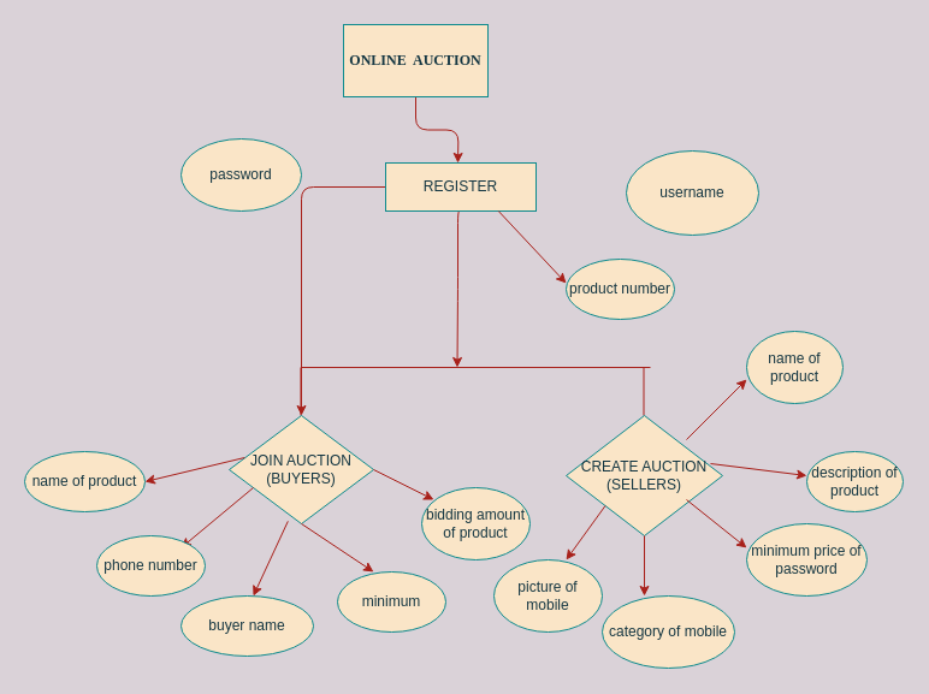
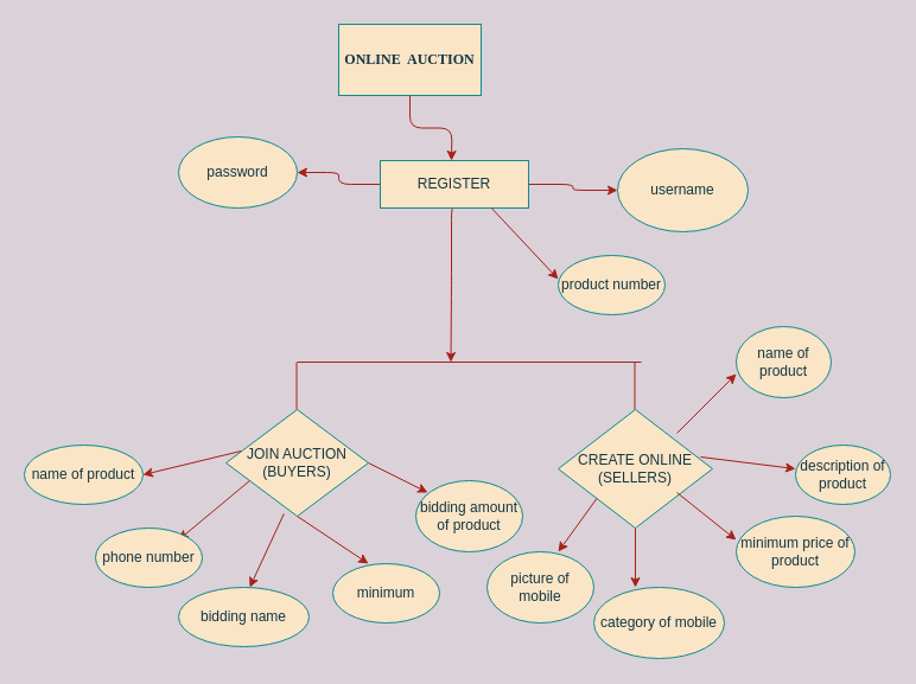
  <mxCell id="0" />
  <mxCell id="1" parent="0" />
  <mxCell id="2" value="" style="edgeStyle=orthogonalEdgeStyle;curved=0;rounded=1;sketch=0;orthogonalLoop=1;jettySize=auto;html=1;fontColor=#143642;strokeColor=#A8201A;fillColor=#FAE5C7;labelBackgroundColor=#DAD2D8;" edge="1" parent="1" source="4"><mxGeometry relative="1" as="geometry"><mxPoint x="380" y="135" as="targetPoint" /></mxGeometry></mxCell>
  <mxCell id="3" style="edgeStyle=orthogonalEdgeStyle;curved=0;rounded=1;sketch=0;orthogonalLoop=1;jettySize=auto;html=1;fontColor=#143642;strokeColor=#A8201A;fillColor=#FAE5C7;exitX=0.5;exitY=1;exitDx=0;exitDy=0;" edge="1" parent="1" source="11"><mxGeometry relative="1" as="geometry"><mxPoint x="379.5" y="305" as="targetPoint" /><mxPoint x="379.5" y="255" as="sourcePoint" /><Array as="points"><mxPoint x="380" y="175" /><mxPoint x="380" y="240" /></Array></mxGeometry></mxCell>
  <mxCell id="4" value="ONLINE&amp;nbsp; AUCTION" style="rounded=0;whiteSpace=wrap;html=1;sketch=0;fontColor=#143642;strokeColor=#0F8B8D;fillColor=#FAE5C7;fontStyle=1;fontFamily=Times New Roman;" vertex="1" parent="1"><mxGeometry x="285" y="20" width="120" height="60" as="geometry" /></mxCell>
  <mxCell id="5" value="" style="endArrow=none;html=1;rounded=1;sketch=0;fontColor=#143642;strokeColor=#A8201A;fillColor=#FAE5C7;curved=0;" edge="1" parent="1"><mxGeometry width="50" height="50" relative="1" as="geometry"><mxPoint x="250" y="305" as="sourcePoint" /><mxPoint x="540" y="305" as="targetPoint" /></mxGeometry></mxCell>
  <mxCell id="6" value="" style="endArrow=none;html=1;rounded=1;sketch=0;fontColor=#143642;strokeColor=#A8201A;fillColor=#FAE5C7;curved=0;" edge="1" parent="1"><mxGeometry width="50" height="50" relative="1" as="geometry"><mxPoint x="249.5" y="345" as="sourcePoint" /><mxPoint x="249.5" y="305" as="targetPoint" /></mxGeometry></mxCell>
  <mxCell id="7" value="" style="endArrow=none;html=1;rounded=1;sketch=0;fontColor=#143642;strokeColor=#A8201A;fillColor=#FAE5C7;curved=0;" edge="1" parent="1"><mxGeometry width="50" height="50" relative="1" as="geometry"><mxPoint x="534.5" y="345" as="sourcePoint" /><mxPoint x="534.5" y="305" as="targetPoint" /></mxGeometry></mxCell>
  <mxCell id="8" value="JOIN AUCTION&lt;br&gt;(BUYERS)" style="rhombus;whiteSpace=wrap;html=1;rounded=0;sketch=0;fontColor=#143642;strokeColor=#0F8B8D;fillColor=#FAE5C7;" vertex="1" parent="1"><mxGeometry x="190" y="345" width="120" height="90" as="geometry" /></mxCell>
- <mxCell id="10" value="" style="edgeStyle=orthogonalEdgeStyle;curved=0;rounded=1;sketch=0;orthogonalLoop=1;jettySize=auto;html=1;fontColor=#143642;strokeColor=#A8201A;fillColor=#FAE5C7;" edge="1" parent="1" source="11" target="8"><mxGeometry relative="1" as="geometry" /></mxCell>
+ <mxCell id="9" value="" style="edgeStyle=orthogonalEdgeStyle;curved=0;rounded=1;sketch=0;orthogonalLoop=1;jettySize=auto;html=1;fontColor=#143642;strokeColor=#A8201A;fillColor=#FAE5C7;" edge="1" parent="1" source="11" target="12"><mxGeometry relative="1" as="geometry" /></mxCell>
+ <mxCell id="10" value="" style="edgeStyle=orthogonalEdgeStyle;curved=0;rounded=1;sketch=0;orthogonalLoop=1;jettySize=auto;html=1;fontColor=#143642;strokeColor=#A8201A;fillColor=#FAE5C7;" edge="1" parent="1" source="11" target="13"><mxGeometry relative="1" as="geometry" /></mxCell>
  <mxCell id="11" value="REGISTER" style="rounded=0;whiteSpace=wrap;html=1;sketch=0;fontColor=#143642;strokeColor=#0F8B8D;fillColor=#FAE5C7;" vertex="1" parent="1"><mxGeometry x="320" y="135" width="125" height="40" as="geometry" /></mxCell>
  <mxCell id="12" value="username" style="ellipse;whiteSpace=wrap;html=1;fillColor=#FAE5C7;strokeColor=#0F8B8D;fontColor=#143642;rounded=0;sketch=0;" vertex="1" parent="1"><mxGeometry x="520" y="125" width="110" height="70" as="geometry" /></mxCell>
  <mxCell id="13" value="password" style="ellipse;whiteSpace=wrap;html=1;fillColor=#FAE5C7;strokeColor=#0F8B8D;fontColor=#143642;rounded=0;sketch=0;" vertex="1" parent="1"><mxGeometry x="150" y="115" width="100" height="60" as="geometry" /></mxCell>
  <mxCell id="14" value="" style="endArrow=classic;html=1;rounded=1;sketch=0;fontColor=#143642;strokeColor=#A8201A;fillColor=#FAE5C7;curved=0;exitX=0.75;exitY=1;exitDx=0;exitDy=0;" edge="1" parent="1" source="11"><mxGeometry width="50" height="50" relative="1" as="geometry"><mxPoint x="360" y="345" as="sourcePoint" /><mxPoint x="470" y="235" as="targetPoint" /></mxGeometry></mxCell>
  <mxCell id="15" value="product number" style="ellipse;whiteSpace=wrap;html=1;rounded=0;sketch=0;fontColor=#143642;strokeColor=#0F8B8D;fillColor=#FAE5C7;" vertex="1" parent="1"><mxGeometry x="470" y="215" width="90" height="50" as="geometry" /></mxCell>
- <mxCell id="16" value="CREATE AUCTION&lt;br&gt;(SELLERS)" style="rhombus;whiteSpace=wrap;html=1;rounded=0;sketch=0;fontColor=#143642;strokeColor=#0F8B8D;fillColor=#FAE5C7;" vertex="1" parent="1"><mxGeometry x="470" y="345" width="130" height="100" as="geometry" /></mxCell>
+ <mxCell id="16" value="CREATE ONLINE&lt;br&gt;(SELLERS)" style="rhombus;whiteSpace=wrap;html=1;rounded=0;sketch=0;fontColor=#143642;strokeColor=#0F8B8D;fillColor=#FAE5C7;" vertex="1" parent="1"><mxGeometry x="470" y="345" width="130" height="100" as="geometry" /></mxCell>
  <mxCell id="17" value="" style="endArrow=classic;html=1;rounded=1;sketch=0;fontColor=#143642;strokeColor=#A8201A;fillColor=#FAE5C7;curved=0;exitX=0.5;exitY=1;exitDx=0;exitDy=0;" edge="1" parent="1" source="8"><mxGeometry width="50" height="50" relative="1" as="geometry"><mxPoint x="360" y="315" as="sourcePoint" /><mxPoint x="310" y="475" as="targetPoint" /></mxGeometry></mxCell>
  <mxCell id="18" value="" style="endArrow=classic;html=1;rounded=1;sketch=0;fontColor=#143642;strokeColor=#A8201A;fillColor=#FAE5C7;curved=0;" edge="1" parent="1"><mxGeometry width="50" height="50" relative="1" as="geometry"><mxPoint x="210" y="405" as="sourcePoint" /><mxPoint x="150" y="455" as="targetPoint" /></mxGeometry></mxCell>
  <mxCell id="19" value="" style="endArrow=classic;html=1;rounded=1;sketch=0;fontColor=#143642;strokeColor=#A8201A;fillColor=#FAE5C7;curved=0;exitX=0.407;exitY=0.976;exitDx=0;exitDy=0;exitPerimeter=0;" edge="1" parent="1" source="8"><mxGeometry width="50" height="50" relative="1" as="geometry"><mxPoint x="360" y="315" as="sourcePoint" /><mxPoint x="210" y="495" as="targetPoint" /></mxGeometry></mxCell>
  <mxCell id="20" value="name of product" style="ellipse;whiteSpace=wrap;html=1;rounded=0;sketch=0;fontColor=#143642;strokeColor=#0F8B8D;fillColor=#FAE5C7;" vertex="1" parent="1"><mxGeometry x="20" y="375" width="100" height="50" as="geometry" /></mxCell>
  <mxCell id="21" value="phone number" style="ellipse;whiteSpace=wrap;html=1;rounded=0;sketch=0;fontColor=#143642;strokeColor=#0F8B8D;fillColor=#FAE5C7;" vertex="1" parent="1"><mxGeometry x="80" y="445" width="90" height="50" as="geometry" /></mxCell>
- <mxCell id="22" value="buyer name" style="ellipse;whiteSpace=wrap;html=1;rounded=0;sketch=0;fontColor=#143642;strokeColor=#0F8B8D;fillColor=#FAE5C7;" vertex="1" parent="1"><mxGeometry x="150" y="495" width="110" height="50" as="geometry" /></mxCell>
+ <mxCell id="22" value="bidding name" style="ellipse;whiteSpace=wrap;html=1;rounded=0;sketch=0;fontColor=#143642;strokeColor=#0F8B8D;fillColor=#FAE5C7;" vertex="1" parent="1"><mxGeometry x="150" y="495" width="110" height="50" as="geometry" /></mxCell>
  <mxCell id="23" value="" style="endArrow=classic;html=1;rounded=1;sketch=0;fontColor=#143642;strokeColor=#A8201A;fillColor=#FAE5C7;curved=0;exitX=1;exitY=0.5;exitDx=0;exitDy=0;" edge="1" parent="1" source="8"><mxGeometry width="50" height="50" relative="1" as="geometry"><mxPoint x="360" y="335" as="sourcePoint" /><mxPoint x="360" y="415" as="targetPoint" /></mxGeometry></mxCell>
  <mxCell id="24" value="minimum" style="ellipse;whiteSpace=wrap;html=1;rounded=0;sketch=0;fontColor=#143642;strokeColor=#0F8B8D;fillColor=#FAE5C7;" vertex="1" parent="1"><mxGeometry x="280" y="475" width="90" height="50" as="geometry" /></mxCell>
  <mxCell id="25" value="bidding amount of product" style="ellipse;whiteSpace=wrap;html=1;rounded=0;sketch=0;fontColor=#143642;strokeColor=#0F8B8D;fillColor=#FAE5C7;" vertex="1" parent="1"><mxGeometry x="350" y="405" width="90" height="60" as="geometry" /></mxCell>
  <mxCell id="26" value="" style="endArrow=classic;html=1;rounded=1;sketch=0;fontColor=#143642;strokeColor=#A8201A;fillColor=#FAE5C7;curved=0;exitX=0.107;exitY=0.389;exitDx=0;exitDy=0;exitPerimeter=0;entryX=1;entryY=0.5;entryDx=0;entryDy=0;" edge="1" parent="1" source="8" target="20"><mxGeometry width="50" height="50" relative="1" as="geometry"><mxPoint x="360" y="335" as="sourcePoint" /><mxPoint x="410" y="285" as="targetPoint" /></mxGeometry></mxCell>
  <mxCell id="27" value="" style="endArrow=classic;html=1;rounded=1;sketch=0;fontColor=#143642;strokeColor=#A8201A;fillColor=#FAE5C7;curved=0;" edge="1" parent="1"><mxGeometry width="50" height="50" relative="1" as="geometry"><mxPoint x="570" y="365" as="sourcePoint" /><mxPoint x="620" y="315" as="targetPoint" /></mxGeometry></mxCell>
  <mxCell id="28" value="" style="endArrow=classic;html=1;rounded=1;sketch=0;fontColor=#143642;strokeColor=#A8201A;fillColor=#FAE5C7;curved=0;" edge="1" parent="1"><mxGeometry width="50" height="50" relative="1" as="geometry"><mxPoint x="570" y="415" as="sourcePoint" /><mxPoint x="620" y="455" as="targetPoint" /></mxGeometry></mxCell>
  <mxCell id="29" value="" style="endArrow=classic;html=1;rounded=1;sketch=0;fontColor=#143642;strokeColor=#A8201A;fillColor=#FAE5C7;curved=0;exitX=0.923;exitY=0.4;exitDx=0;exitDy=0;exitPerimeter=0;" edge="1" parent="1" source="16"><mxGeometry width="50" height="50" relative="1" as="geometry"><mxPoint x="360" y="335" as="sourcePoint" /><mxPoint x="670" y="395" as="targetPoint" /></mxGeometry></mxCell>
  <mxCell id="30" value="" style="endArrow=classic;html=1;rounded=1;sketch=0;fontColor=#143642;strokeColor=#A8201A;fillColor=#FAE5C7;curved=0;" edge="1" parent="1"><mxGeometry width="50" height="50" relative="1" as="geometry"><mxPoint x="535" y="445" as="sourcePoint" /><mxPoint x="535" y="495" as="targetPoint" /></mxGeometry></mxCell>
  <mxCell id="31" value="" style="endArrow=classic;html=1;rounded=1;sketch=0;fontColor=#143642;strokeColor=#A8201A;fillColor=#FAE5C7;curved=0;exitX=0;exitY=1;exitDx=0;exitDy=0;" edge="1" parent="1" source="16"><mxGeometry width="50" height="50" relative="1" as="geometry"><mxPoint x="360" y="335" as="sourcePoint" /><mxPoint x="470" y="465" as="targetPoint" /></mxGeometry></mxCell>
- <mxCell id="32" value="minimum price of password" style="ellipse;whiteSpace=wrap;html=1;rounded=0;sketch=0;fontColor=#143642;strokeColor=#0F8B8D;fillColor=#FAE5C7;" vertex="1" parent="1"><mxGeometry x="620" y="435" width="100" height="60" as="geometry" /></mxCell>
+ <mxCell id="32" value="minimum price of product" style="ellipse;whiteSpace=wrap;html=1;rounded=0;sketch=0;fontColor=#143642;strokeColor=#0F8B8D;fillColor=#FAE5C7;" vertex="1" parent="1"><mxGeometry x="620" y="435" width="100" height="60" as="geometry" /></mxCell>
  <mxCell id="33" value="category of mobile" style="ellipse;whiteSpace=wrap;html=1;rounded=0;sketch=0;fontColor=#143642;strokeColor=#0F8B8D;fillColor=#FAE5C7;" vertex="1" parent="1"><mxGeometry x="500" y="495" width="110" height="60" as="geometry" /></mxCell>
  <mxCell id="34" value="description of product" style="ellipse;whiteSpace=wrap;html=1;rounded=0;sketch=0;fontColor=#143642;strokeColor=#0F8B8D;fillColor=#FAE5C7;" vertex="1" parent="1"><mxGeometry x="670" y="375" width="80" height="50" as="geometry" /></mxCell>
  <mxCell id="35" value="name of product" style="ellipse;whiteSpace=wrap;html=1;rounded=0;sketch=0;fontColor=#143642;strokeColor=#0F8B8D;fillColor=#FAE5C7;" vertex="1" parent="1"><mxGeometry x="620" y="275" width="80" height="60" as="geometry" /></mxCell>
  <mxCell id="36" value="picture of mobile" style="ellipse;whiteSpace=wrap;html=1;rounded=0;sketch=0;fontColor=#143642;strokeColor=#0F8B8D;fillColor=#FAE5C7;" vertex="1" parent="1"><mxGeometry x="410" y="465" width="90" height="60" as="geometry" /></mxCell>
